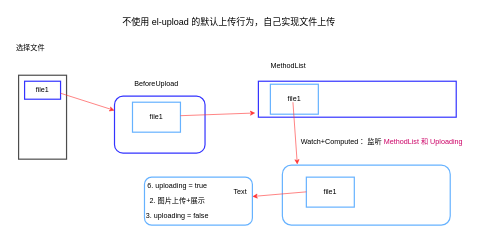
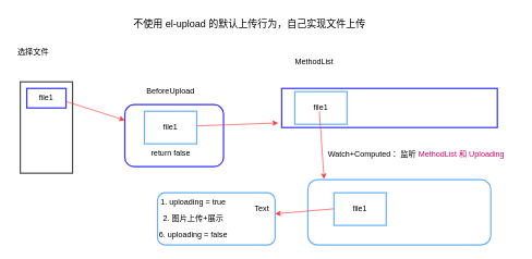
  <mxCell id="0" />
  <mxCell id="1" parent="0" />
  <mxCell id="2" value="" style="rounded=0;whiteSpace=wrap;html=1;fillColor=none;strokeWidth=2;strokeColor=#4D4D4D;" parent="1" vertex="1"><mxGeometry x="30" y="125" width="80" height="140" as="geometry" /></mxCell>
  <mxCell id="3" value="Text" style="text;html=1;strokeColor=none;fillColor=none;align=center;verticalAlign=middle;whiteSpace=wrap;rounded=0;strokeWidth=2;" parent="1" vertex="1"><mxGeometry x="370" y="305" width="60" height="30" as="geometry" /></mxCell>
  <mxCell id="4" value="&lt;font color=&quot;#000000&quot;&gt;file1&lt;/font&gt;" style="text;html=1;strokeColor=#3333FF;fillColor=none;align=center;verticalAlign=middle;whiteSpace=wrap;rounded=0;strokeWidth=2;" parent="1" vertex="1"><mxGeometry x="40" y="135" width="60" height="30" as="geometry" /></mxCell>
  <mxCell id="5" value="" style="rounded=0;whiteSpace=wrap;html=1;strokeColor=#3333FF;strokeWidth=2;fontColor=#000000;fillColor=none;" parent="1" vertex="1"><mxGeometry x="430" y="135" width="330" height="60" as="geometry" /></mxCell>
- <mxCell id="6" value="MethodList" style="text;html=1;strokeColor=none;fillColor=none;align=center;verticalAlign=middle;whiteSpace=wrap;rounded=0;strokeWidth=2;fontColor=#000000;" parent="1" vertex="1"><mxGeometry x="450" y="95" width="60" height="30" as="geometry" /></mxCell>
+ <mxCell id="6" value="MethodList" style="text;html=1;strokeColor=none;fillColor=none;align=center;verticalAlign=middle;whiteSpace=wrap;rounded=0;strokeWidth=2;fontColor=#000000;" parent="1" vertex="1"><mxGeometry x="450" y="80" width="60" height="30" as="geometry" /></mxCell>
  <mxCell id="7" value="" style="rounded=1;whiteSpace=wrap;html=1;strokeColor=#3333FF;strokeWidth=2;fontColor=#000000;fillColor=none;" parent="1" vertex="1"><mxGeometry x="190" y="160" width="151" height="95" as="geometry" /></mxCell>
  <mxCell id="8" value="BeforeUpload" style="text;html=1;strokeColor=none;fillColor=none;align=center;verticalAlign=middle;whiteSpace=wrap;rounded=0;strokeWidth=2;fontColor=#000000;" parent="1" vertex="1"><mxGeometry x="230" y="125" width="60" height="30" as="geometry" /></mxCell>
  <mxCell id="9" value="选择文件" style="text;html=1;strokeColor=none;fillColor=none;align=center;verticalAlign=middle;whiteSpace=wrap;rounded=0;strokeWidth=2;fontColor=#000000;" parent="1" vertex="1"><mxGeometry x="20" y="65" width="60" height="30" as="geometry" /></mxCell>
  <mxCell id="10" value="" style="rounded=0;whiteSpace=wrap;html=1;strokeColor=#66B2FF;strokeWidth=2;fontColor=#000000;fillColor=none;" parent="1" vertex="1"><mxGeometry x="220" y="170" width="80" height="50" as="geometry" /></mxCell>
  <mxCell id="11" value="file1" style="text;html=1;strokeColor=none;fillColor=none;align=center;verticalAlign=middle;whiteSpace=wrap;rounded=0;strokeWidth=2;fontColor=#000000;" parent="1" vertex="1"><mxGeometry x="230" y="180" width="60" height="30" as="geometry" /></mxCell>
  <mxCell id="12" value="" style="endArrow=classic;html=1;fontColor=#000000;entryX=0;entryY=0.25;entryDx=0;entryDy=0;strokeColor=#FF3333;" parent="1" target="7" edge="1"><mxGeometry width="50" height="50" relative="1" as="geometry"><mxPoint x="100" y="155" as="sourcePoint" /><mxPoint x="150" y="105" as="targetPoint" /></mxGeometry></mxCell>
  <mxCell id="13" value="" style="endArrow=classic;html=1;fontColor=#000000;entryX=-0.016;entryY=0.883;entryDx=0;entryDy=0;strokeColor=#FF3333;entryPerimeter=0;" parent="1" target="5" edge="1"><mxGeometry width="50" height="50" relative="1" as="geometry"><mxPoint x="300" y="192.5" as="sourcePoint" /><mxPoint x="390" y="215" as="targetPoint" /></mxGeometry></mxCell>
  <mxCell id="14" value="" style="rounded=0;whiteSpace=wrap;html=1;strokeColor=#66B2FF;strokeWidth=2;fontColor=#000000;fillColor=none;" parent="1" vertex="1"><mxGeometry x="450" y="140" width="80" height="50" as="geometry" /></mxCell>
  <mxCell id="15" value="file1" style="text;html=1;strokeColor=none;fillColor=none;align=center;verticalAlign=middle;whiteSpace=wrap;rounded=0;strokeWidth=2;fontColor=#000000;" parent="1" vertex="1"><mxGeometry x="460" y="150" width="60" height="30" as="geometry" /></mxCell>
  <mxCell id="16" value="" style="rounded=1;whiteSpace=wrap;html=1;strokeColor=#66B2FF;strokeWidth=2;fontColor=#000000;fillColor=none;" parent="1" vertex="1"><mxGeometry x="470" y="275" width="280" height="100" as="geometry" /></mxCell>
  <mxCell id="17" value="Watch+Computed： 监听 &lt;font color=&quot;#cc0066&quot;&gt;MethodList 和 Uploading&lt;/font&gt;" style="text;html=1;strokeColor=none;fillColor=none;align=center;verticalAlign=middle;whiteSpace=wrap;rounded=0;strokeWidth=2;fontColor=#000000;" parent="1" vertex="1"><mxGeometry x="481" y="235" width="310" as="geometry" /></mxCell>
  <mxCell id="18" value="" style="rounded=0;whiteSpace=wrap;html=1;strokeColor=#66B2FF;strokeWidth=2;fontColor=#000000;fillColor=none;" parent="1" vertex="1"><mxGeometry x="510" y="295" width="80" height="50" as="geometry" /></mxCell>
  <mxCell id="19" value="file1" style="text;html=1;strokeColor=none;fillColor=none;align=center;verticalAlign=middle;whiteSpace=wrap;rounded=0;strokeWidth=2;fontColor=#000000;" parent="1" vertex="1"><mxGeometry x="520" y="305" width="60" height="30" as="geometry" /></mxCell>
  <mxCell id="20" value="" style="endArrow=classic;html=1;fontColor=#000000;entryX=0.089;entryY=-0.012;entryDx=0;entryDy=0;strokeColor=#FF3333;entryPerimeter=0;" parent="1" target="16" edge="1"><mxGeometry width="50" height="50" relative="1" as="geometry"><mxPoint x="487.64" y="170" as="sourcePoint" /><mxPoint x="612.36" y="145.48" as="targetPoint" /></mxGeometry></mxCell>
  <mxCell id="21" value="" style="endArrow=classic;html=1;fontColor=#000000;strokeColor=#FF3333;" parent="1" target="22" edge="1"><mxGeometry width="50" height="50" relative="1" as="geometry"><mxPoint x="510" y="319.52" as="sourcePoint" /><mxPoint x="360" y="315" as="targetPoint" /></mxGeometry></mxCell>
  <mxCell id="22" value="" style="rounded=1;whiteSpace=wrap;html=1;strokeColor=#66B2FF;strokeWidth=2;fontColor=#CC0066;fillColor=none;" parent="1" vertex="1"><mxGeometry x="240" y="295" width="180" height="80" as="geometry" /></mxCell>
- <mxCell id="23" value="6. uploading = true" style="text;html=1;strokeColor=none;fillColor=none;align=center;verticalAlign=middle;whiteSpace=wrap;rounded=0;strokeWidth=2;fontColor=#000000;" parent="1" vertex="1"><mxGeometry x="240" y="295" width="110" height="30" as="geometry" /></mxCell>
+ <mxCell id="23" value="1. uploading = true" style="text;html=1;strokeColor=none;fillColor=none;align=center;verticalAlign=middle;whiteSpace=wrap;rounded=0;strokeWidth=2;fontColor=#000000;" parent="1" vertex="1"><mxGeometry x="240" y="295" width="110" height="30" as="geometry" /></mxCell>
  <mxCell id="24" value="2. 图片上传+展示&lt;span style=&quot;color: rgba(0, 0, 0, 0); font-family: monospace; font-size: 0px; text-align: start;&quot;&gt;%3CmxGraphModel%3E%3Croot%3E%3CmxCell%20id%3D%220%22%2F%3E%3CmxCell%20id%3D%221%22%20parent%3D%220%22%2F%3E%3CmxCell%20id%3D%222%22%20value%3D%221.%20uploading%20%3D%20true%22%20style%3D%22text%3Bhtml%3D1%3BstrokeColor%3Dnone%3BfillColor%3Dnone%3Balign%3Dcenter%3BverticalAlign%3Dmiddle%3BwhiteSpace%3Dwrap%3Brounded%3D0%3BstrokeWidth%3D2%3BfontColor%3D%23000000%3B%22%20vertex%3D%221%22%20parent%3D%221%22%3E%3CmxGeometry%20x%3D%22250%22%20y%3D%22230%22%20width%3D%22110%22%20height%3D%2230%22%20as%3D%22geometry%22%2F%3E%3C%2FmxCell%3E%3C%2Froot%3E%3C%2FmxGraphModel%3E&lt;/span&gt;" style="text;html=1;strokeColor=none;fillColor=none;align=center;verticalAlign=middle;whiteSpace=wrap;rounded=0;strokeWidth=2;fontColor=#000000;" parent="1" vertex="1"><mxGeometry x="240" y="320" width="110" height="30" as="geometry" /></mxCell>
- <mxCell id="25" value="3. uploading = false" style="text;html=1;strokeColor=none;fillColor=none;align=center;verticalAlign=middle;whiteSpace=wrap;rounded=0;strokeWidth=2;fontColor=#000000;" parent="1" vertex="1"><mxGeometry x="240" y="345" width="110" height="30" as="geometry" /></mxCell>
+ <mxCell id="25" value="6. uploading = false" style="text;html=1;strokeColor=none;fillColor=none;align=center;verticalAlign=middle;whiteSpace=wrap;rounded=0;strokeWidth=2;fontColor=#000000;" parent="1" vertex="1"><mxGeometry x="240" y="345" width="110" height="30" as="geometry" /></mxCell>
  <mxCell id="26" value="&lt;font style=&quot;font-size: 15px;&quot;&gt;不使用 el-upload 的默认上传行为，自己实现文件上传&lt;/font&gt;" style="text;html=1;strokeColor=none;fillColor=none;align=center;verticalAlign=middle;whiteSpace=wrap;rounded=0;strokeWidth=2;fontColor=#000000;" parent="1" vertex="1"><mxGeometry x="201" y="20" width="360" height="30" as="geometry" /></mxCell>
+ <mxCell id="27" value="return false" style="text;html=1;strokeColor=none;fillColor=none;align=center;verticalAlign=middle;whiteSpace=wrap;rounded=0;strokeWidth=2;fontColor=#000000;" parent="1" vertex="1"><mxGeometry x="214.5" y="220" width="91" height="30" as="geometry" /></mxCell>
